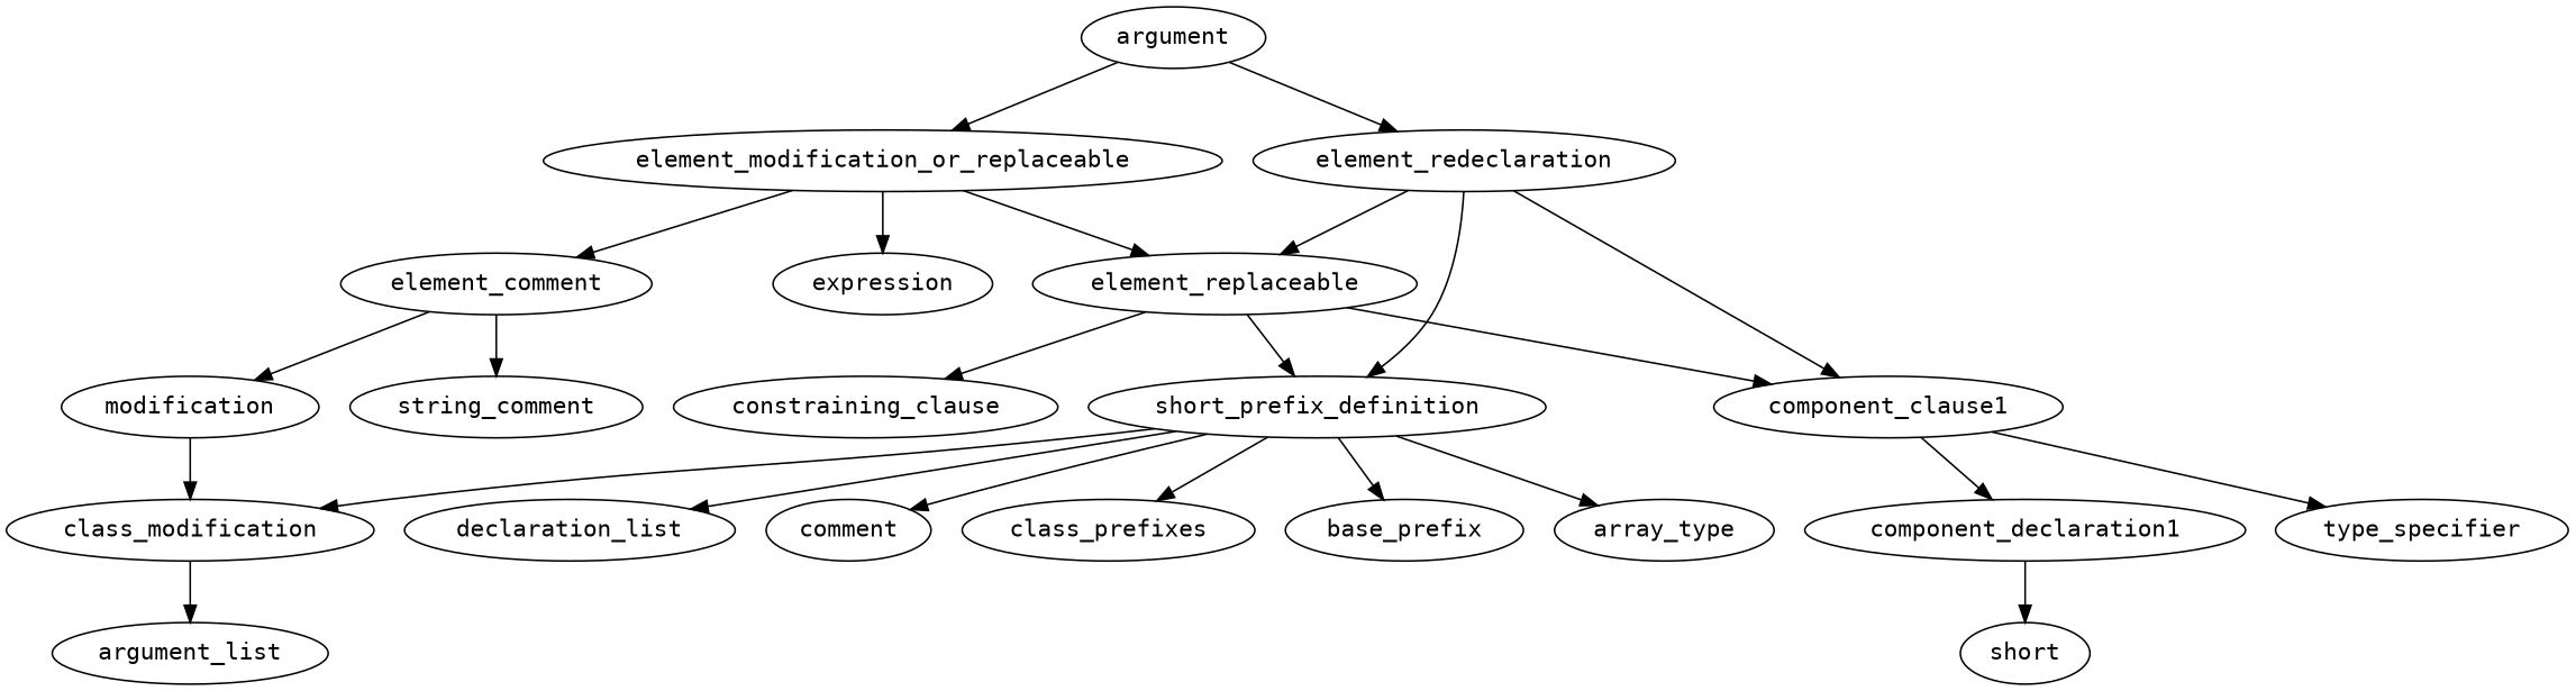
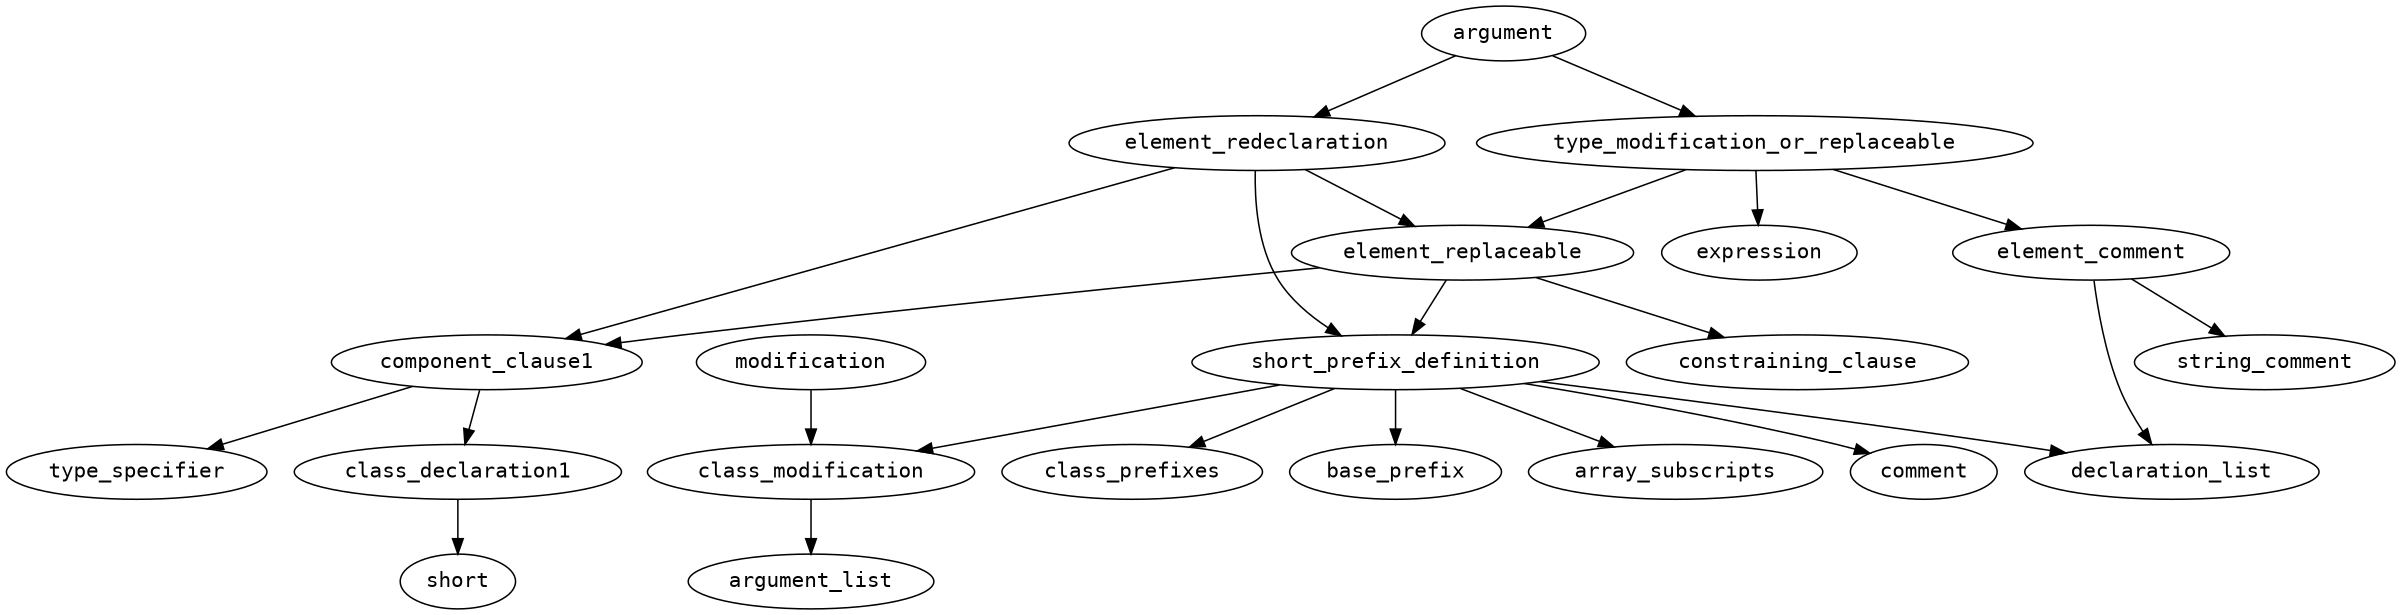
  digraph {
    fontname="DejaVu Sans Mono"
    node [fontname="DejaVu Sans Mono"]
    edge [fontname="DejaVu Sans Mono"]
    modification
    class_modification
    argument_list
    argument
-   element_modification_or_replaceable
+   element_modification_or_replaceable [label=type_modification_or_replaceable]
    element_redeclaration
    expression
    n8 [label=element_comment]
    element_replaceable
    n10 [label=short_prefix_definition]
    component_clause1
    string_comment
    constraining_clause
    comment
    class_prefixes
    base_prefix
-   array_subscripts [label=array_type]
+   array_subscripts
    n18 [label=declaration_list]
    type_specifier
-   component_declaration1
+   component_declaration1 [label=class_declaration1]
    n21 [label=short]
    modification -> class_modification
    class_modification -> argument_list
    argument -> element_modification_or_replaceable
    argument -> element_redeclaration
    element_modification_or_replaceable -> expression
    element_modification_or_replaceable -> n8
    element_modification_or_replaceable -> element_replaceable
    element_redeclaration -> element_replaceable
    element_redeclaration -> n10
    element_redeclaration -> component_clause1
-   n8 -> modification
+   n8 -> n18
    n8 -> string_comment
    element_replaceable -> n10
    element_replaceable -> component_clause1
    element_replaceable -> constraining_clause
    n10 -> class_modification
    n10 -> comment
    n10 -> class_prefixes
    n10 -> base_prefix
    n10 -> array_subscripts
    n10 -> n18
    component_clause1 -> type_specifier
    component_clause1 -> component_declaration1
    component_declaration1 -> n21
  }
